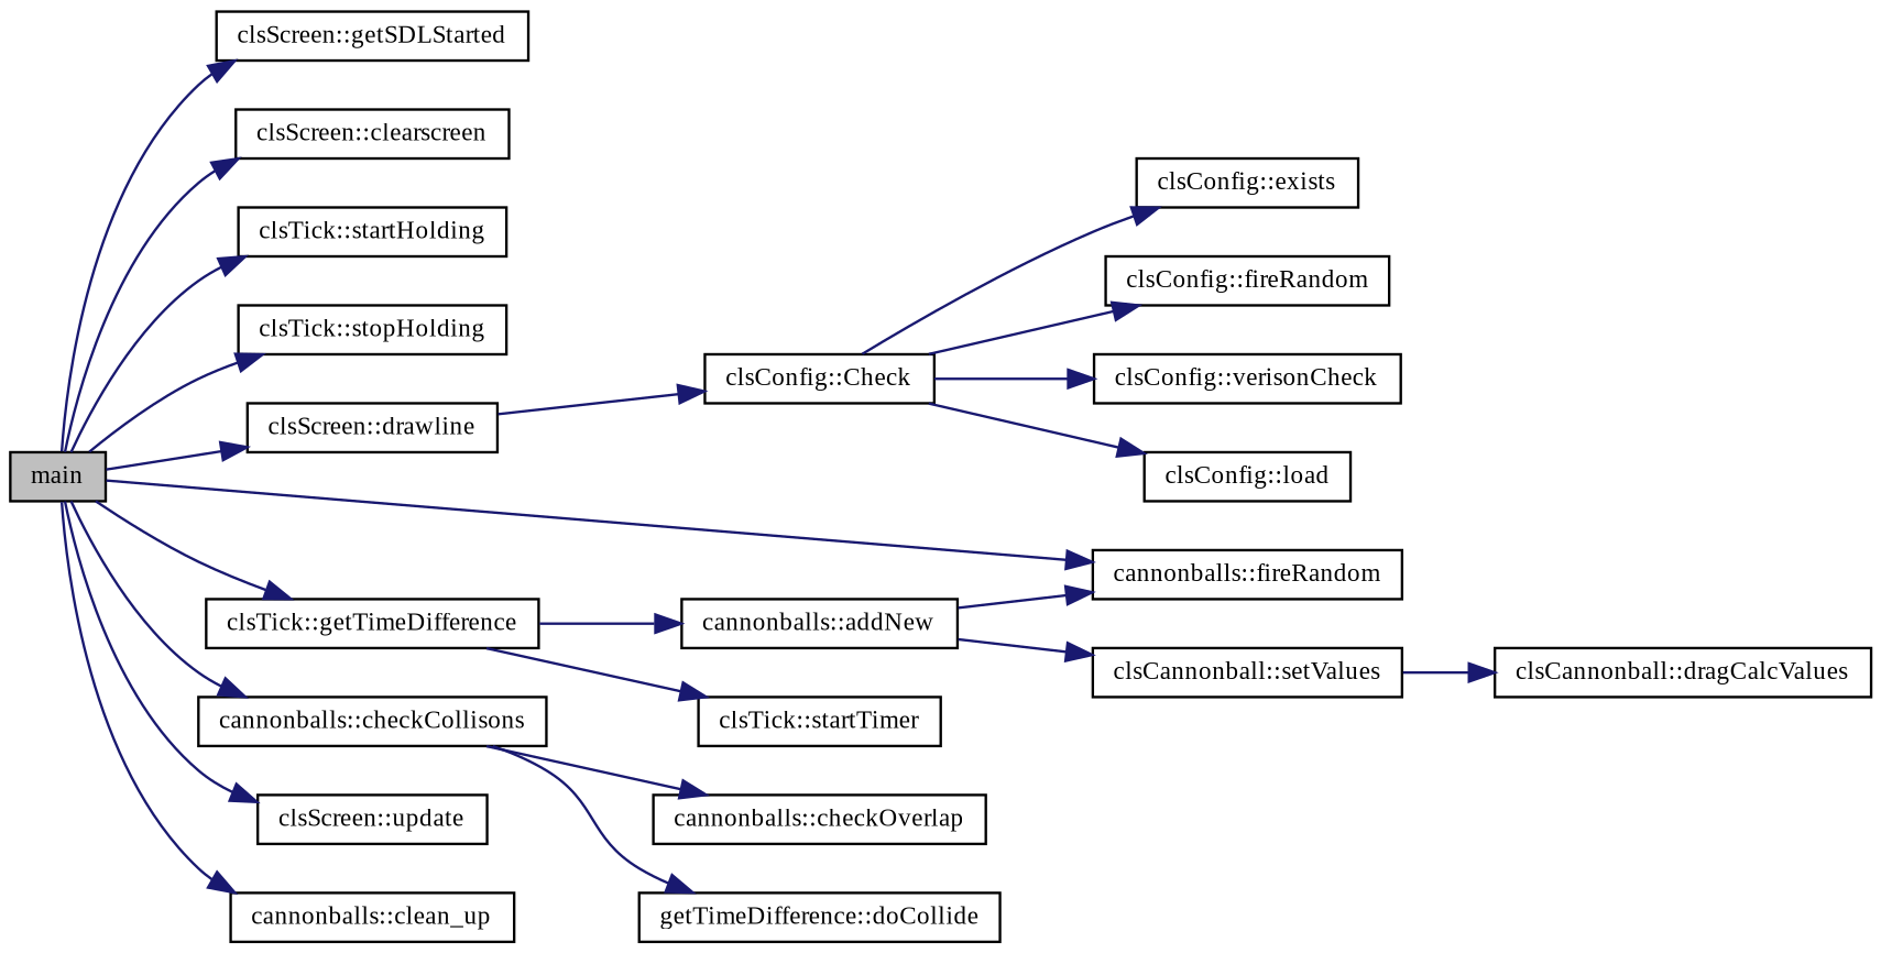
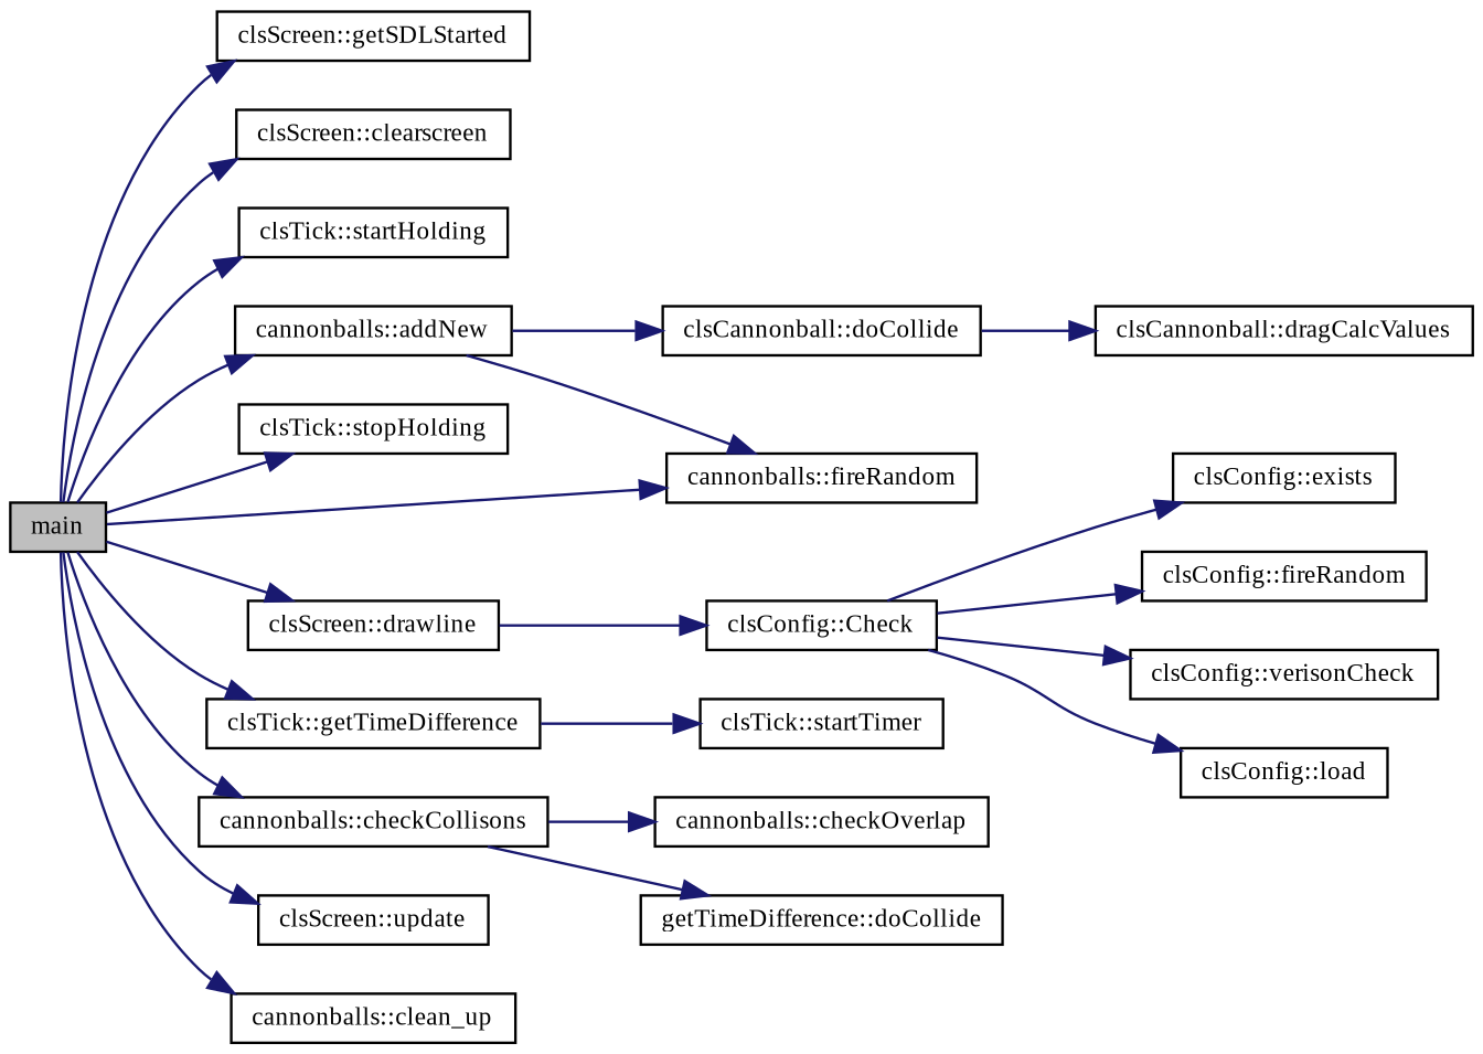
  digraph {
    fontname="Liberation Serif"
    rankdir=LR
    node [color=black fillcolor=white fontname="Liberation Serif" fontsize=10 shape=record style=filled]
    edge [color=midnightblue fontname="Liberation Serif" fontsize=10 labelfontname=Helvetica labelfontsize=10 style=solid]
    n1 [fillcolor=grey75 fontcolor=black height=0.2 label=main width=0.4]
    n2 [height=0.2 label="clsScreen::getSDLStarted" width=0.4]
    n3 [height=0.2 label="clsScreen::clearscreen" width=0.4]
    n4 [height=0.2 label="clsTick::startHolding" width=0.4]
    n5 [height=0.2 label="cannonballs::addNew" width=0.4]
    n6 [height=0.2 label="clsTick::stopHolding" width=0.4]
    n7 [height=0.2 label="clsScreen::drawline" width=0.4]
    n8 [height=0.2 label="cannonballs::fireRandom" width=0.4]
    n9 [height=0.2 label="clsTick::getTimeDifference" width=0.4]
    n10 [height=0.2 label="cannonballs::checkCollisons" width=0.4]
    n11 [height=0.2 label="clsScreen::update" width=0.4]
    n12 [height=0.2 label="cannonballs::clean_up" width=0.4]
    n13 [height=0.2 label="clsConfig::Check" width=0.4]
    n14 [height=0.2 label="clsConfig::exists" width=0.4]
    n15 [height=0.2 label="clsConfig::fireRandom" width=0.4]
    n16 [height=0.2 label="clsConfig::verisonCheck" width=0.4]
    n17 [height=0.2 label="clsConfig::load" width=0.4]
-   n18 [height=0.2 label="clsCannonball::setValues" width=0.4]
+   n18 [height=0.2 label="clsCannonball::doCollide" width=0.4]
    n19 [height=0.2 label="clsTick::startTimer" width=0.4]
    n20 [height=0.2 label="cannonballs::checkOverlap" width=0.4]
    n21 [height=0.2 label="getTimeDifference::doCollide" width=0.4]
    n22 [height=0.2 label="clsCannonball::dragCalcValues" width=0.4]
    n1 -> n2
    n1 -> n3
    n1 -> n4
-   n9 -> n5
+   n1 -> n5
    n1 -> n6
    n1 -> n7
    n1 -> n8
    n1 -> n9
    n1 -> n10
    n1 -> n11
    n1 -> n12
    n5 -> n8
    n5 -> n18
    n7 -> n13
    n9 -> n19
    n10 -> n20
    n10 -> n21
    n13 -> n14
    n13 -> n15
    n13 -> n16
    n13 -> n17
    n18 -> n22
  }
